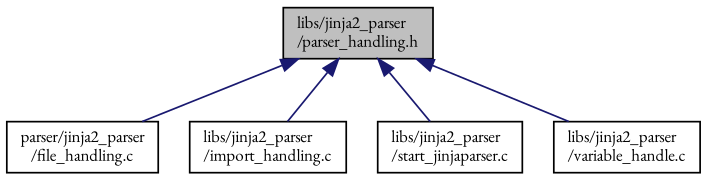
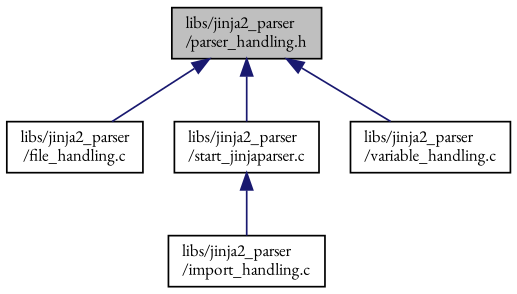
  digraph {
    fontname="EB Garamond"
    node [color=black fillcolor=white fontname="EB Garamond" fontsize=10 shape=record style=filled]
    edge [color=midnightblue dir=back fontname="EB Garamond" fontsize=10 labelfontname=Helvetica labelfontsize=10 style=solid]
    n1 [fillcolor=grey75 fontcolor=black height=0.2 label="libs/jinja2_parser\l/parser_handling.h" width=0.4]
-   n2 [height=0.2 label="parser/jinja2_parser\l/file_handling.c" width=0.4]
+   n2 [height=0.2 label="libs/jinja2_parser\l/file_handling.c" width=0.4]
    n3 [height=0.2 label="libs/jinja2_parser\l/import_handling.c" width=0.4]
    n4 [height=0.2 label="libs/jinja2_parser\l/start_jinjaparser.c" width=0.4]
-   n5 [height=0.2 label="libs/jinja2_parser\l/variable_handle.c" width=0.4]
+   n5 [height=0.2 label="libs/jinja2_parser\l/variable_handling.c" width=0.4]
    n1 -> n2
-   n1 -> n3
+   n4 -> n3
    n1 -> n4
    n1 -> n5
  }
